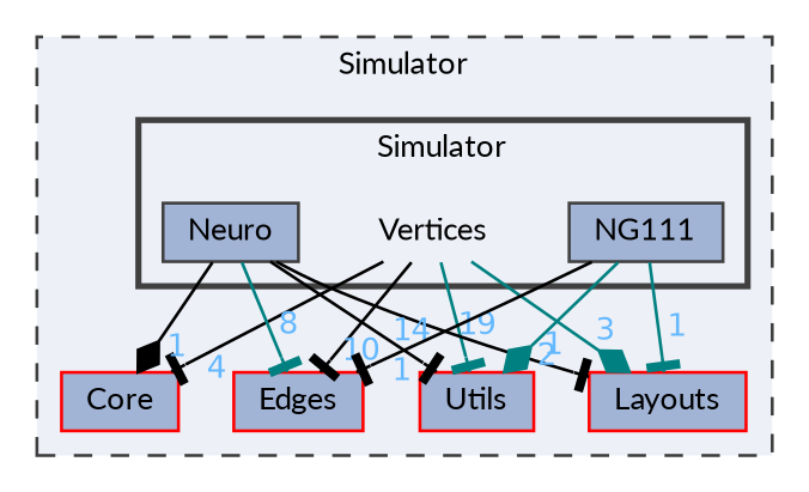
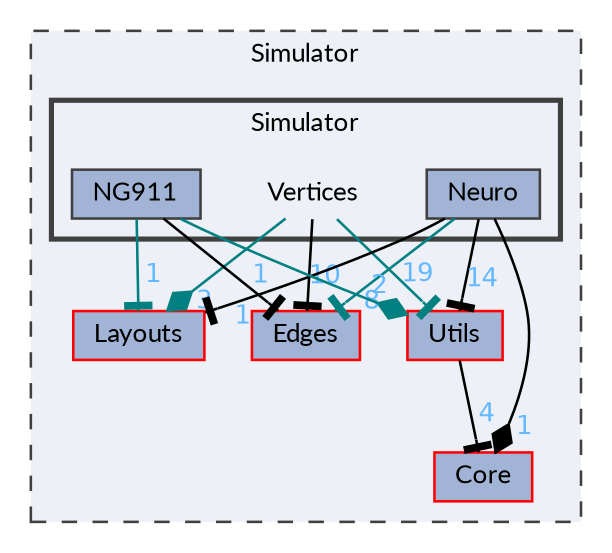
  digraph {
    compound=true
    fontname=Lato
    node [fontname=Lato fontsize=10 shape=box color=red fillcolor="#a2b4d6" style=filled]
    edge [color=black fontcolor=steelblue1 fontname=Lato fontsize=10 headlabel=1 labeldistance=1.5 labelfontname=Helvetica labelfontsize=10 arrowhead=tee]
    n1 [height=0.2 label=Vertices shape=plaintext width=0.4 color="" fillcolor="" style=""]
    n2 [color=grey25 height=0.2 label=Neuro width=0.4]
-   n3 [color=grey25 height=0.2 label=NG111 width=0.4]
+   n3 [color=grey25 height=0.2 label=NG911 width=0.4]
    n4 [height=0.2 label=Layouts width=0.4]
    n5 [height=0.2 label=Core width=0.4]
    n6 [height=0.2 label=Edges width=0.4]
    n7 [height=0.2 label=Utils width=0.4]
    subgraph cluster_1 {
      bgcolor="#edf0f7"
      fontsize=10
      label=Simulator
      pencolor=grey25
      style="filled,dashed"
      n4
      n5
      n6
      n7
      subgraph cluster_2 {
        bgcolor="#edf0f7"
        fontsize=10
        pencolor=grey25
        style="filled,bold"
        n1
        n2
        n3
      }
    }
    n1 -> n4 [color=teal headlabel=3 arrowhead=diamond]
-   n1 -> n5 [headlabel=4]
+   n7 -> n5 [headlabel=4]
    n1 -> n6 [headlabel=10]
    n1 -> n7 [color=teal headlabel=19]
    n2 -> n4
    n2 -> n5 [arrowhead=diamond]
    n2 -> n6 [color=teal headlabel=8]
    n2 -> n7 [headlabel=14]
    n3 -> n4 [color=teal]
    n3 -> n6
    n3 -> n7 [color=teal headlabel=2 arrowhead=diamond]
  }
